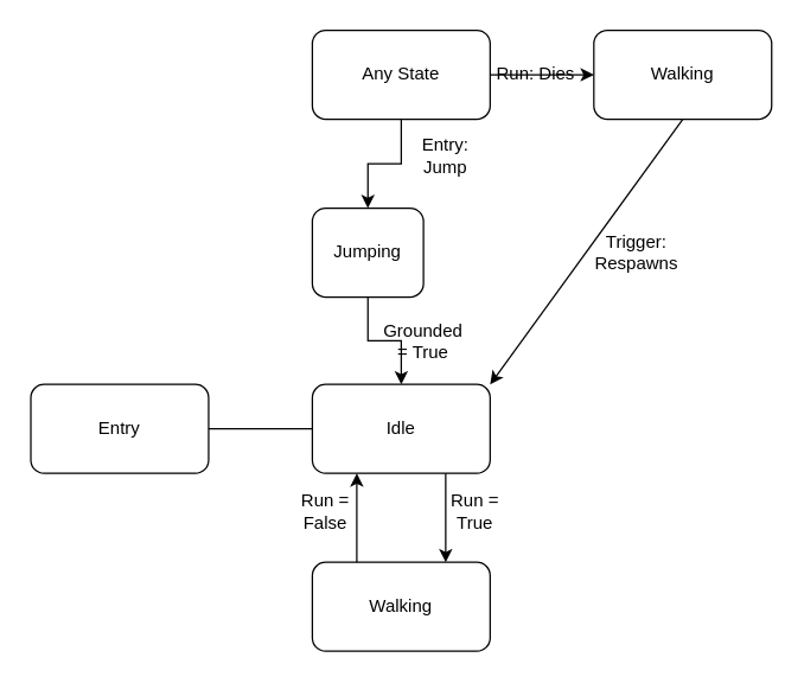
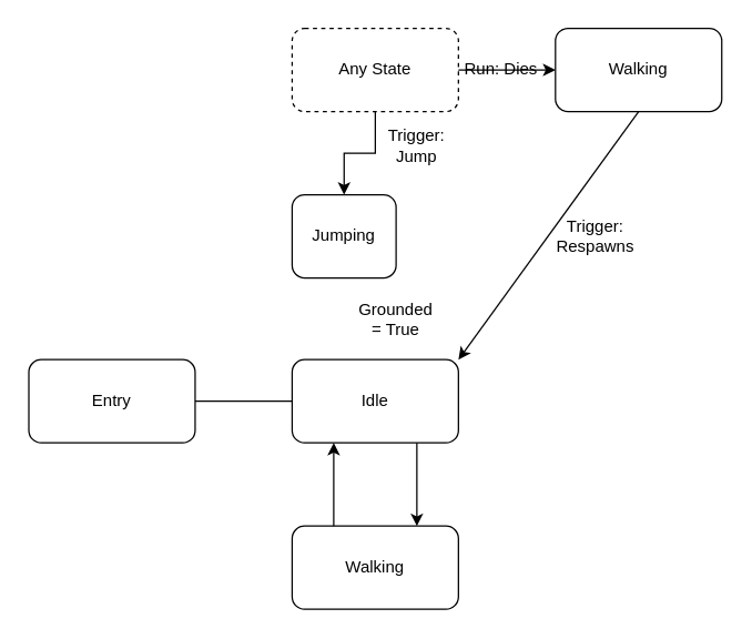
  <mxCell id="0" />
  <mxCell id="1" parent="0" />
  <mxCell id="2" style="edgeStyle=orthogonalEdgeStyle;rounded=0;orthogonalLoop=1;jettySize=auto;html=1;exitX=1;exitY=0.5;exitDx=0;exitDy=0;entryX=0;entryY=0.5;entryDx=0;entryDy=0;endArrow=none;" edge="1" parent="1" source="3" target="5"><mxGeometry relative="1" as="geometry" /></mxCell>
  <mxCell id="3" value="Entry" style="rounded=1;whiteSpace=wrap;html=1;fillColor=none;" vertex="1" parent="1"><mxGeometry x="20" y="259" width="120" height="60" as="geometry" /></mxCell>
  <mxCell id="4" style="edgeStyle=orthogonalEdgeStyle;rounded=0;orthogonalLoop=1;jettySize=auto;html=1;exitX=0.75;exitY=1;exitDx=0;exitDy=0;entryX=0.75;entryY=0;entryDx=0;entryDy=0;" edge="1" parent="1" source="5" target="7"><mxGeometry relative="1" as="geometry" /></mxCell>
  <mxCell id="5" value="Idle" style="rounded=1;whiteSpace=wrap;html=1;fillColor=none;" vertex="1" parent="1"><mxGeometry x="210" y="259" width="120" height="60" as="geometry" /></mxCell>
  <mxCell id="6" style="edgeStyle=orthogonalEdgeStyle;rounded=0;orthogonalLoop=1;jettySize=auto;html=1;exitX=0.25;exitY=0;exitDx=0;exitDy=0;entryX=0.25;entryY=1;entryDx=0;entryDy=0;" edge="1" parent="1" source="7" target="5"><mxGeometry relative="1" as="geometry" /></mxCell>
  <mxCell id="7" value="Walking" style="rounded=1;whiteSpace=wrap;html=1;fillColor=none;" vertex="1" parent="1"><mxGeometry x="210" y="379" width="120" height="60" as="geometry" /></mxCell>
  <mxCell id="8" style="rounded=0;orthogonalLoop=1;jettySize=auto;html=1;exitX=0.5;exitY=1;exitDx=0;exitDy=0;entryX=1;entryY=0;entryDx=0;entryDy=0;" edge="1" parent="1" source="9" target="5"><mxGeometry relative="1" as="geometry" /></mxCell>
  <mxCell id="9" value="Walking" style="rounded=1;whiteSpace=wrap;html=1;fillColor=none;" vertex="1" parent="1"><mxGeometry x="400" y="20" width="120" height="60" as="geometry" /></mxCell>
  <mxCell id="10" style="edgeStyle=orthogonalEdgeStyle;rounded=0;orthogonalLoop=1;jettySize=auto;html=1;exitX=0.5;exitY=1;exitDx=0;exitDy=0;entryX=0.5;entryY=0;entryDx=0;entryDy=0;" edge="1" parent="1" source="12" target="14"><mxGeometry relative="1" as="geometry" /></mxCell>
  <mxCell id="11" style="edgeStyle=orthogonalEdgeStyle;rounded=0;orthogonalLoop=1;jettySize=auto;html=1;exitX=1;exitY=0.5;exitDx=0;exitDy=0;entryX=0;entryY=0.5;entryDx=0;entryDy=0;" edge="1" parent="1" source="12" target="9"><mxGeometry relative="1" as="geometry" /></mxCell>
- <mxCell id="12" value="Any State" style="rounded=1;whiteSpace=wrap;html=1;fillColor=none;" vertex="1" parent="1"><mxGeometry x="210" y="20" width="120" height="60" as="geometry" /></mxCell>
- <mxCell id="13" style="edgeStyle=orthogonalEdgeStyle;rounded=0;orthogonalLoop=1;jettySize=auto;html=1;exitX=0.5;exitY=1;exitDx=0;exitDy=0;entryX=0.5;entryY=0;entryDx=0;entryDy=0;" edge="1" parent="1" source="14" target="5"><mxGeometry relative="1" as="geometry" /></mxCell>
+ <mxCell id="12" value="Any State" style="rounded=1;whiteSpace=wrap;html=1;fillColor=none;dashed=1;" vertex="1" parent="1"><mxGeometry x="210" y="20" width="120" height="60" as="geometry" /></mxCell>
  <mxCell id="14" value="Jumping" style="rounded=1;whiteSpace=wrap;html=1;fillColor=none;" vertex="1" parent="1"><mxGeometry x="210" y="140" width="75" height="60" as="geometry" /></mxCell>
- <mxCell id="15" value="Entry: Jump" style="text;html=1;align=center;verticalAlign=middle;whiteSpace=wrap;rounded=0;" vertex="1" parent="1"><mxGeometry x="270" y="90" width="60" height="30" as="geometry" /></mxCell>
+ <mxCell id="15" value="Trigger: Jump" style="text;html=1;align=center;verticalAlign=middle;whiteSpace=wrap;rounded=0;" vertex="1" parent="1"><mxGeometry x="270" y="90" width="60" height="30" as="geometry" /></mxCell>
  <mxCell id="16" value="Grounded = True" style="text;html=1;align=center;verticalAlign=middle;whiteSpace=wrap;rounded=0;" vertex="1" parent="1"><mxGeometry x="255" y="215" width="60" height="30" as="geometry" /></mxCell>
  <mxCell id="17" value="Run: Dies" style="text;html=1;align=center;verticalAlign=middle;whiteSpace=wrap;rounded=0;" vertex="1" parent="1"><mxGeometry x="331" y="35" width="60" height="30" as="geometry" /></mxCell>
  <mxCell id="18" value="Trigger: Respawns" style="text;html=1;align=center;verticalAlign=middle;whiteSpace=wrap;rounded=0;" vertex="1" parent="1"><mxGeometry x="399" y="155" width="60" height="30" as="geometry" /></mxCell>
- <mxCell id="19" value="Run = True" style="text;html=1;align=center;verticalAlign=middle;whiteSpace=wrap;rounded=0;" vertex="1" parent="1"><mxGeometry x="290" y="330" width="60" height="30" as="geometry" /></mxCell>
- <mxCell id="20" value="Run = False" style="text;html=1;align=center;verticalAlign=middle;whiteSpace=wrap;rounded=0;" vertex="1" parent="1"><mxGeometry x="189" y="330" width="60" height="30" as="geometry" /></mxCell>
